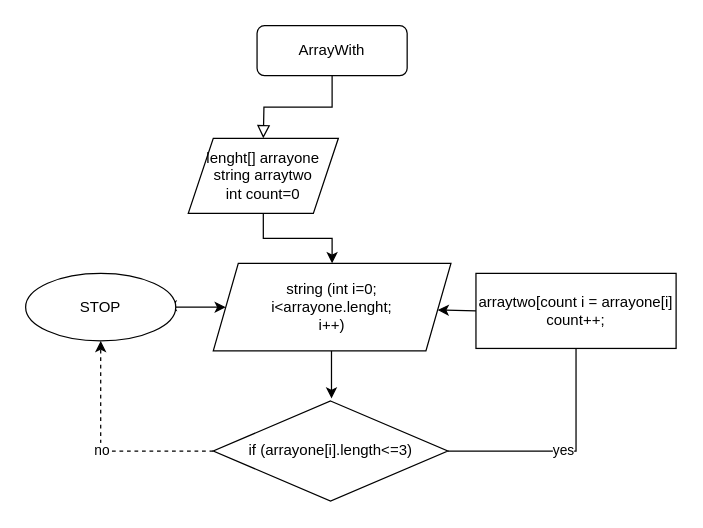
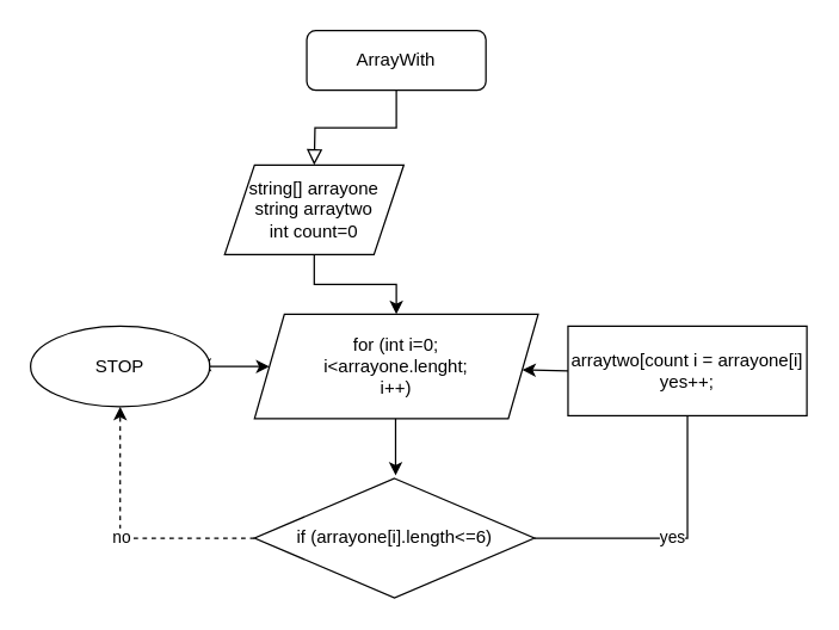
  <mxCell id="0" />
  <mxCell id="1" parent="0" />
  <mxCell id="2" value="" style="rounded=0;html=1;jettySize=auto;orthogonalLoop=1;fontSize=11;endArrow=block;endFill=0;endSize=8;strokeWidth=1;shadow=0;labelBackgroundColor=none;edgeStyle=orthogonalEdgeStyle;" parent="1" source="3" edge="1"><mxGeometry relative="1" as="geometry"><mxPoint x="210" y="110" as="targetPoint" /></mxGeometry></mxCell>
  <mxCell id="3" value="ArrayWith" style="rounded=1;whiteSpace=wrap;html=1;fontSize=12;glass=0;strokeWidth=1;shadow=0;" parent="1" vertex="1"><mxGeometry x="205" y="20" width="120" height="40" as="geometry" /></mxCell>
  <mxCell id="4" value="" style="edgeStyle=orthogonalEdgeStyle;rounded=0;orthogonalLoop=1;jettySize=auto;html=1;" edge="1" parent="1" source="5" target="6"><mxGeometry relative="1" as="geometry" /></mxCell>
- <mxCell id="5" value="lenght[] arrayone&lt;br&gt;string arraytwo&lt;br&gt;int count=0" style="shape=parallelogram;perimeter=parallelogramPerimeter;whiteSpace=wrap;html=1;fixedSize=1;" vertex="1" parent="1"><mxGeometry x="150" y="110" width="120" height="60" as="geometry" /></mxCell>
- <mxCell id="6" value="string (int i=0;&lt;br&gt;i&amp;lt;arrayone.lenght;&lt;br&gt;i++)" style="shape=parallelogram;perimeter=parallelogramPerimeter;whiteSpace=wrap;html=1;fixedSize=1;" vertex="1" parent="1"><mxGeometry x="170" y="210" width="190" height="70" as="geometry" /></mxCell>
+ <mxCell id="5" value="string[] arrayone&lt;br&gt;string arraytwo&lt;br&gt;int count=0" style="shape=parallelogram;perimeter=parallelogramPerimeter;whiteSpace=wrap;html=1;fixedSize=1;" vertex="1" parent="1"><mxGeometry x="150" y="110" width="120" height="60" as="geometry" /></mxCell>
+ <mxCell id="6" value="for (int i=0;&lt;br&gt;i&amp;lt;arrayone.lenght;&lt;br&gt;i++)" style="shape=parallelogram;perimeter=parallelogramPerimeter;whiteSpace=wrap;html=1;fixedSize=1;" vertex="1" parent="1"><mxGeometry x="170" y="210" width="190" height="70" as="geometry" /></mxCell>
  <mxCell id="7" value="" style="endArrow=classic;startArrow=classic;html=1;rounded=0;" edge="1" parent="1" target="9"><mxGeometry width="50" height="50" relative="1" as="geometry"><mxPoint x="132" y="244" as="sourcePoint" /><mxPoint x="182" y="244" as="targetPoint" /></mxGeometry></mxCell>
  <mxCell id="8" value="" style="edgeStyle=orthogonalEdgeStyle;rounded=0;orthogonalLoop=1;jettySize=auto;html=1;" edge="1" parent="1" source="9" target="6"><mxGeometry relative="1" as="geometry" /></mxCell>
  <mxCell id="9" value="STOP" style="ellipse;whiteSpace=wrap;html=1;" vertex="1" parent="1"><mxGeometry x="20" y="218" width="120" height="54" as="geometry" /></mxCell>
  <mxCell id="10" value="" style="endArrow=classic;html=1;rounded=0;" edge="1" parent="1"><mxGeometry width="50" height="50" relative="1" as="geometry"><mxPoint x="264.5" y="280" as="sourcePoint" /><mxPoint x="264.5" y="318" as="targetPoint" /></mxGeometry></mxCell>
  <mxCell id="11" value="no" style="edgeStyle=orthogonalEdgeStyle;rounded=0;orthogonalLoop=1;jettySize=auto;html=1;entryX=0.5;entryY=1;entryDx=0;entryDy=0;dashed=1;" edge="1" parent="1" source="13" target="9"><mxGeometry relative="1" as="geometry" /></mxCell>
  <mxCell id="12" value="yes" style="edgeStyle=orthogonalEdgeStyle;rounded=0;orthogonalLoop=1;jettySize=auto;html=1;endArrow=none;" edge="1" parent="1" source="13" target="14"><mxGeometry relative="1" as="geometry" /></mxCell>
- <mxCell id="13" value="if (arrayone[i].length&amp;lt;=3)" style="rhombus;whiteSpace=wrap;html=1;" vertex="1" parent="1"><mxGeometry x="170" y="320" width="187.5" height="80" as="geometry" /></mxCell>
- <mxCell id="14" value="arraytwo[count i = arrayone[i]&lt;br&gt;count++;" style="rounded=0;whiteSpace=wrap;html=1;" vertex="1" parent="1"><mxGeometry x="380" y="218" width="160" height="60" as="geometry" /></mxCell>
+ <mxCell id="13" value="if (arrayone[i].length&amp;lt;=6)" style="rhombus;whiteSpace=wrap;html=1;" vertex="1" parent="1"><mxGeometry x="170" y="320" width="187.5" height="80" as="geometry" /></mxCell>
+ <mxCell id="14" value="arraytwo[count i = arrayone[i]&lt;br&gt;yes++;" style="rounded=0;whiteSpace=wrap;html=1;" vertex="1" parent="1"><mxGeometry x="380" y="218" width="160" height="60" as="geometry" /></mxCell>
  <mxCell id="15" value="" style="endArrow=classic;html=1;rounded=0;" edge="1" parent="1" target="6"><mxGeometry width="50" height="50" relative="1" as="geometry"><mxPoint x="380" y="248" as="sourcePoint" /><mxPoint x="360" y="250" as="targetPoint" /></mxGeometry></mxCell>
